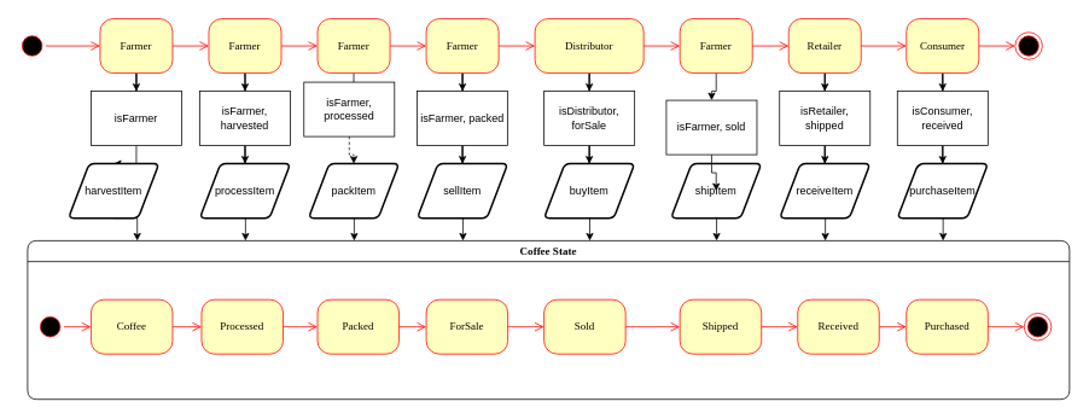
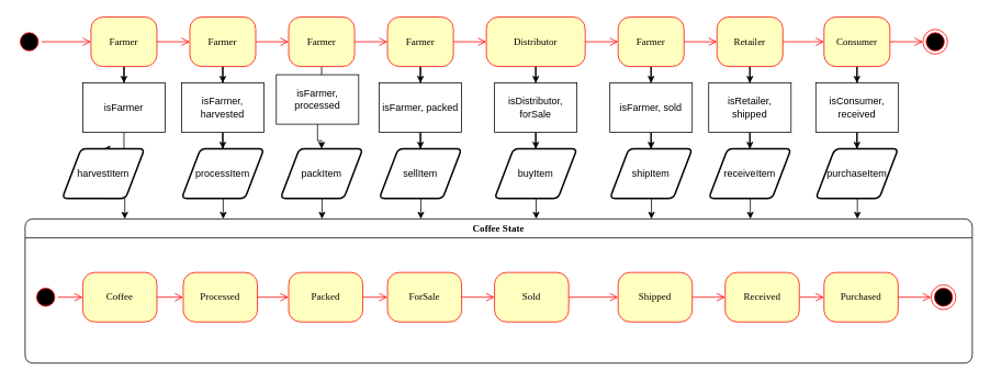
  <mxCell id="0" />
  <mxCell id="1" parent="0" />
  <mxCell id="2" value="" style="ellipse;html=1;shape=startState;fillColor=#000000;strokeColor=#ff0000;rounded=1;shadow=0;comic=0;labelBackgroundColor=none;fontFamily=Verdana;fontSize=12;fontColor=#000000;align=center;direction=south;" parent="1" vertex="1"><mxGeometry x="20" y="35" width="30" height="30" as="geometry" /></mxCell>
  <mxCell id="3" value="" style="edgeStyle=orthogonalEdgeStyle;rounded=0;orthogonalLoop=1;jettySize=auto;html=1;" edge="1" parent="1" source="4" target="50"><mxGeometry relative="1" as="geometry" /></mxCell>
  <mxCell id="4" value="Farmer" style="rounded=1;whiteSpace=wrap;html=1;arcSize=24;fillColor=#ffffc0;strokeColor=#ff0000;shadow=0;comic=0;labelBackgroundColor=none;fontFamily=Verdana;fontSize=12;fontColor=#000000;align=center;" parent="1" vertex="1"><mxGeometry x="110" y="20" width="80" height="60" as="geometry" /></mxCell>
  <mxCell id="5" value="Coffee State" style="swimlane;whiteSpace=wrap;html=1;rounded=1;shadow=0;comic=0;labelBackgroundColor=none;strokeWidth=1;fontFamily=Verdana;fontSize=12;align=center;" parent="1" vertex="1"><mxGeometry x="30" y="265" width="1150" height="175" as="geometry" /></mxCell>
  <mxCell id="6" style="edgeStyle=elbowEdgeStyle;html=1;labelBackgroundColor=none;endArrow=open;endSize=8;strokeColor=#ff0000;fontFamily=Verdana;fontSize=12;align=left;" parent="5" source="7" target="12" edge="1"><mxGeometry relative="1" as="geometry" /></mxCell>
  <mxCell id="7" value="Coffee" style="rounded=1;whiteSpace=wrap;html=1;arcSize=24;fillColor=#ffffc0;strokeColor=#ff0000;shadow=0;comic=0;labelBackgroundColor=none;fontFamily=Verdana;fontSize=12;fontColor=#000000;align=center;" parent="5" vertex="1"><mxGeometry x="70" y="65" width="90" height="60" as="geometry" /></mxCell>
  <mxCell id="8" value="" style="ellipse;html=1;shape=endState;fillColor=#000000;strokeColor=#ff0000;rounded=1;shadow=0;comic=0;labelBackgroundColor=none;fontFamily=Verdana;fontSize=12;fontColor=#000000;align=center;" parent="5" vertex="1"><mxGeometry x="1100" y="80" width="30" height="30" as="geometry" /></mxCell>
  <mxCell id="9" style="edgeStyle=elbowEdgeStyle;html=1;labelBackgroundColor=none;endArrow=open;endSize=8;strokeColor=#ff0000;fontFamily=Verdana;fontSize=12;align=left;" parent="5" source="10" target="7" edge="1"><mxGeometry relative="1" as="geometry" /></mxCell>
  <mxCell id="10" value="" style="ellipse;html=1;shape=startState;fillColor=#000000;strokeColor=#ff0000;rounded=1;shadow=0;comic=0;labelBackgroundColor=none;fontFamily=Verdana;fontSize=12;fontColor=#000000;align=center;direction=south;" parent="5" vertex="1"><mxGeometry x="10" y="80" width="30" height="30" as="geometry" /></mxCell>
  <mxCell id="11" style="edgeStyle=elbowEdgeStyle;html=1;labelBackgroundColor=none;endArrow=open;endSize=8;strokeColor=#ff0000;fontFamily=Verdana;fontSize=12;align=left;" parent="5" source="12" target="14" edge="1"><mxGeometry relative="1" as="geometry" /></mxCell>
  <mxCell id="12" value="Processed" style="rounded=1;whiteSpace=wrap;html=1;arcSize=24;fillColor=#ffffc0;strokeColor=#ff0000;shadow=0;comic=0;labelBackgroundColor=none;fontFamily=Verdana;fontSize=12;fontColor=#000000;align=center;" parent="5" vertex="1"><mxGeometry x="192" y="65" width="90" height="60" as="geometry" /></mxCell>
  <mxCell id="13" style="edgeStyle=elbowEdgeStyle;html=1;labelBackgroundColor=none;endArrow=open;endSize=8;strokeColor=#ff0000;fontFamily=Verdana;fontSize=12;align=left;entryX=0;entryY=0.5;entryDx=0;entryDy=0;" parent="5" source="20" target="22" edge="1"><mxGeometry relative="1" as="geometry"><mxPoint x="1060" y="95" as="targetPoint" /></mxGeometry></mxCell>
  <mxCell id="14" value="Packed" style="rounded=1;whiteSpace=wrap;html=1;arcSize=24;fillColor=#ffffc0;strokeColor=#ff0000;shadow=0;comic=0;labelBackgroundColor=none;fontFamily=Verdana;fontSize=12;fontColor=#000000;align=center;" parent="5" vertex="1"><mxGeometry x="320" y="65" width="90" height="60" as="geometry" /></mxCell>
  <mxCell id="15" value="ForSale" style="rounded=1;whiteSpace=wrap;html=1;arcSize=24;fillColor=#ffffc0;strokeColor=#ff0000;shadow=0;comic=0;labelBackgroundColor=none;fontFamily=Verdana;fontSize=12;fontColor=#000000;align=center;" vertex="1" parent="5"><mxGeometry x="440" y="65" width="90" height="60" as="geometry" /></mxCell>
  <mxCell id="16" style="edgeStyle=elbowEdgeStyle;html=1;labelBackgroundColor=none;endArrow=open;endSize=8;strokeColor=#ff0000;fontFamily=Verdana;fontSize=12;align=left;" edge="1" parent="5" source="14" target="15"><mxGeometry relative="1" as="geometry"><mxPoint x="450" y="420" as="sourcePoint" /><mxPoint x="855" y="420" as="targetPoint" /></mxGeometry></mxCell>
  <mxCell id="17" value="Sold" style="rounded=1;whiteSpace=wrap;html=1;arcSize=24;fillColor=#ffffc0;strokeColor=#ff0000;shadow=0;comic=0;labelBackgroundColor=none;fontFamily=Verdana;fontSize=12;fontColor=#000000;align=center;" vertex="1" parent="5"><mxGeometry x="570" y="65" width="90" height="60" as="geometry" /></mxCell>
  <mxCell id="18" value="Shipped" style="rounded=1;whiteSpace=wrap;html=1;arcSize=24;fillColor=#ffffc0;strokeColor=#ff0000;shadow=0;comic=0;labelBackgroundColor=none;fontFamily=Verdana;fontSize=12;fontColor=#000000;align=center;" vertex="1" parent="5"><mxGeometry x="720" y="65" width="90" height="60" as="geometry" /></mxCell>
  <mxCell id="19" style="edgeStyle=elbowEdgeStyle;html=1;labelBackgroundColor=none;endArrow=open;endSize=8;strokeColor=#ff0000;fontFamily=Verdana;fontSize=12;align=left;" edge="1" parent="5" source="15"><mxGeometry relative="1" as="geometry"><mxPoint x="570" y="420" as="sourcePoint" /><mxPoint x="570" y="95" as="targetPoint" /></mxGeometry></mxCell>
  <mxCell id="20" value="Received" style="rounded=1;whiteSpace=wrap;html=1;arcSize=24;fillColor=#ffffc0;strokeColor=#ff0000;shadow=0;comic=0;labelBackgroundColor=none;fontFamily=Verdana;fontSize=12;fontColor=#000000;align=center;" vertex="1" parent="5"><mxGeometry x="850" y="65" width="90" height="60" as="geometry" /></mxCell>
  <mxCell id="21" style="edgeStyle=elbowEdgeStyle;html=1;labelBackgroundColor=none;endArrow=open;endSize=8;strokeColor=#ff0000;fontFamily=Verdana;fontSize=12;align=left;" edge="1" parent="5" source="18" target="20"><mxGeometry relative="1" as="geometry"><mxPoint x="850" y="420" as="sourcePoint" /><mxPoint x="1100" y="420" as="targetPoint" /></mxGeometry></mxCell>
  <mxCell id="22" value="Purchased" style="rounded=1;whiteSpace=wrap;html=1;arcSize=24;fillColor=#ffffc0;strokeColor=#ff0000;shadow=0;comic=0;labelBackgroundColor=none;fontFamily=Verdana;fontSize=12;fontColor=#000000;align=center;" vertex="1" parent="5"><mxGeometry x="970" y="65" width="90" height="60" as="geometry" /></mxCell>
  <mxCell id="23" style="edgeStyle=elbowEdgeStyle;html=1;labelBackgroundColor=none;endArrow=open;endSize=8;strokeColor=#ff0000;fontFamily=Verdana;fontSize=12;align=left;exitX=1;exitY=0.5;exitDx=0;exitDy=0;entryX=0;entryY=0.5;entryDx=0;entryDy=0;" edge="1" parent="5" source="17" target="18"><mxGeometry relative="1" as="geometry"><mxPoint x="820" y="105" as="sourcePoint" /><mxPoint x="710" y="95" as="targetPoint" /></mxGeometry></mxCell>
  <mxCell id="24" style="edgeStyle=elbowEdgeStyle;html=1;labelBackgroundColor=none;endArrow=open;endSize=8;strokeColor=#ff0000;fontFamily=Verdana;fontSize=12;align=left;entryX=0;entryY=0.5;entryDx=0;entryDy=0;exitX=1;exitY=0.5;exitDx=0;exitDy=0;" edge="1" parent="5" source="22" target="8"><mxGeometry relative="1" as="geometry"><mxPoint x="950" y="105" as="sourcePoint" /><mxPoint x="980" y="105" as="targetPoint" /></mxGeometry></mxCell>
  <mxCell id="25" style="edgeStyle=orthogonalEdgeStyle;html=1;labelBackgroundColor=none;endArrow=open;endSize=8;strokeColor=#ff0000;fontFamily=Verdana;fontSize=12;align=left;" parent="1" source="2" target="4" edge="1"><mxGeometry relative="1" as="geometry" /></mxCell>
  <mxCell id="26" value="" style="edgeStyle=orthogonalEdgeStyle;rounded=0;orthogonalLoop=1;jettySize=auto;html=1;" edge="1" parent="1" source="27" target="60"><mxGeometry relative="1" as="geometry" /></mxCell>
  <mxCell id="27" value="Farmer" style="rounded=1;whiteSpace=wrap;html=1;arcSize=24;fillColor=#ffffc0;strokeColor=#ff0000;shadow=0;comic=0;labelBackgroundColor=none;fontFamily=Verdana;fontSize=12;fontColor=#000000;align=center;" vertex="1" parent="1"><mxGeometry x="230" y="20" width="80" height="60" as="geometry" /></mxCell>
  <mxCell id="28" value="" style="edgeStyle=orthogonalEdgeStyle;rounded=0;orthogonalLoop=1;jettySize=auto;html=1;" edge="1" parent="1" source="29" target="64"><mxGeometry relative="1" as="geometry" /></mxCell>
  <mxCell id="29" value="Farmer" style="rounded=1;whiteSpace=wrap;html=1;arcSize=24;fillColor=#ffffc0;strokeColor=#ff0000;shadow=0;comic=0;labelBackgroundColor=none;fontFamily=Verdana;fontSize=12;fontColor=#000000;align=center;" vertex="1" parent="1"><mxGeometry x="470" y="20" width="80" height="60" as="geometry" /></mxCell>
  <mxCell id="30" value="" style="edgeStyle=orthogonalEdgeStyle;rounded=0;orthogonalLoop=1;jettySize=auto;html=1;" edge="1" parent="1" source="31" target="66"><mxGeometry relative="1" as="geometry" /></mxCell>
  <mxCell id="31" value="Distributor" style="rounded=1;whiteSpace=wrap;html=1;arcSize=24;fillColor=#ffffc0;strokeColor=#ff0000;shadow=0;comic=0;labelBackgroundColor=none;fontFamily=Verdana;fontSize=12;fontColor=#000000;align=center;" vertex="1" parent="1"><mxGeometry x="590" y="20" width="120" height="60" as="geometry" /></mxCell>
  <mxCell id="32" value="" style="edgeStyle=orthogonalEdgeStyle;rounded=0;orthogonalLoop=1;jettySize=auto;html=1;" edge="1" parent="1" source="33" target="62"><mxGeometry relative="1" as="geometry" /></mxCell>
  <mxCell id="33" value="Farmer" style="rounded=1;whiteSpace=wrap;html=1;arcSize=24;fillColor=#ffffc0;strokeColor=#ff0000;shadow=0;comic=0;labelBackgroundColor=none;fontFamily=Verdana;fontSize=12;fontColor=#000000;align=center;" vertex="1" parent="1"><mxGeometry x="350" y="20" width="80" height="60" as="geometry" /></mxCell>
  <mxCell id="34" value="" style="edgeStyle=orthogonalEdgeStyle;rounded=0;orthogonalLoop=1;jettySize=auto;html=1;" edge="1" parent="1" source="35" target="68"><mxGeometry relative="1" as="geometry" /></mxCell>
  <mxCell id="35" value="Farmer" style="rounded=1;whiteSpace=wrap;html=1;arcSize=24;fillColor=#ffffc0;strokeColor=#ff0000;shadow=0;comic=0;labelBackgroundColor=none;fontFamily=Verdana;fontSize=12;fontColor=#000000;align=center;" vertex="1" parent="1"><mxGeometry x="750" y="20" width="80" height="60" as="geometry" /></mxCell>
  <mxCell id="36" value="" style="edgeStyle=orthogonalEdgeStyle;rounded=0;orthogonalLoop=1;jettySize=auto;html=1;" edge="1" parent="1" source="37" target="70"><mxGeometry relative="1" as="geometry" /></mxCell>
  <mxCell id="37" value="Retailer" style="rounded=1;whiteSpace=wrap;html=1;arcSize=24;fillColor=#ffffc0;strokeColor=#ff0000;shadow=0;comic=0;labelBackgroundColor=none;fontFamily=Verdana;fontSize=12;fontColor=#000000;align=center;" vertex="1" parent="1"><mxGeometry x="870" y="20" width="80" height="60" as="geometry" /></mxCell>
  <mxCell id="38" value="" style="edgeStyle=orthogonalEdgeStyle;rounded=0;orthogonalLoop=1;jettySize=auto;html=1;" edge="1" parent="1" source="39" target="72"><mxGeometry relative="1" as="geometry" /></mxCell>
  <mxCell id="39" value="Consumer" style="rounded=1;whiteSpace=wrap;html=1;arcSize=24;fillColor=#ffffc0;strokeColor=#ff0000;shadow=0;comic=0;labelBackgroundColor=none;fontFamily=Verdana;fontSize=12;fontColor=#000000;align=center;" vertex="1" parent="1"><mxGeometry x="1000" y="20" width="80" height="60" as="geometry" /></mxCell>
  <mxCell id="40" value="" style="ellipse;html=1;shape=endState;fillColor=#000000;strokeColor=#ff0000;rounded=1;shadow=0;comic=0;labelBackgroundColor=none;fontFamily=Verdana;fontSize=12;fontColor=#000000;align=center;" vertex="1" parent="1"><mxGeometry x="1120" y="35" width="30" height="30" as="geometry" /></mxCell>
  <mxCell id="41" style="edgeStyle=orthogonalEdgeStyle;html=1;labelBackgroundColor=none;endArrow=open;endSize=8;strokeColor=#ff0000;fontFamily=Verdana;fontSize=12;align=left;exitX=1;exitY=0.5;exitDx=0;exitDy=0;entryX=0;entryY=0.5;entryDx=0;entryDy=0;" edge="1" parent="1" source="4" target="27"><mxGeometry relative="1" as="geometry"><mxPoint x="210" y="120" as="sourcePoint" /><mxPoint x="270" y="120" as="targetPoint" /></mxGeometry></mxCell>
  <mxCell id="42" style="edgeStyle=orthogonalEdgeStyle;html=1;labelBackgroundColor=none;endArrow=open;endSize=8;strokeColor=#ff0000;fontFamily=Verdana;fontSize=12;align=left;exitX=1;exitY=0.5;exitDx=0;exitDy=0;entryX=0;entryY=0.5;entryDx=0;entryDy=0;" edge="1" parent="1" source="27" target="33"><mxGeometry relative="1" as="geometry"><mxPoint x="200" y="60" as="sourcePoint" /><mxPoint x="240" y="60" as="targetPoint" /></mxGeometry></mxCell>
  <mxCell id="43" style="edgeStyle=orthogonalEdgeStyle;html=1;labelBackgroundColor=none;endArrow=open;endSize=8;strokeColor=#ff0000;fontFamily=Verdana;fontSize=12;align=left;exitX=1;exitY=0.5;exitDx=0;exitDy=0;entryX=0;entryY=0.5;entryDx=0;entryDy=0;" edge="1" parent="1" source="33" target="29"><mxGeometry relative="1" as="geometry"><mxPoint x="320" y="60" as="sourcePoint" /><mxPoint x="360" y="60" as="targetPoint" /></mxGeometry></mxCell>
  <mxCell id="44" style="edgeStyle=orthogonalEdgeStyle;html=1;labelBackgroundColor=none;endArrow=open;endSize=8;strokeColor=#ff0000;fontFamily=Verdana;fontSize=12;align=left;entryX=0;entryY=0.5;entryDx=0;entryDy=0;" edge="1" parent="1" source="29" target="31"><mxGeometry relative="1" as="geometry"><mxPoint x="550" y="50" as="sourcePoint" /><mxPoint x="480" y="60" as="targetPoint" /></mxGeometry></mxCell>
  <mxCell id="45" style="edgeStyle=orthogonalEdgeStyle;html=1;labelBackgroundColor=none;endArrow=open;endSize=8;strokeColor=#ff0000;fontFamily=Verdana;fontSize=12;align=left;entryX=0;entryY=0.5;entryDx=0;entryDy=0;exitX=1;exitY=0.5;exitDx=0;exitDy=0;" edge="1" parent="1" source="31" target="35"><mxGeometry relative="1" as="geometry"><mxPoint x="560" y="60" as="sourcePoint" /><mxPoint x="600" y="60" as="targetPoint" /></mxGeometry></mxCell>
  <mxCell id="46" style="edgeStyle=orthogonalEdgeStyle;html=1;labelBackgroundColor=none;endArrow=open;endSize=8;strokeColor=#ff0000;fontFamily=Verdana;fontSize=12;align=left;entryX=0;entryY=0.5;entryDx=0;entryDy=0;" edge="1" parent="1" source="35" target="37"><mxGeometry relative="1" as="geometry"><mxPoint x="830" y="50" as="sourcePoint" /><mxPoint x="760" y="60" as="targetPoint" /></mxGeometry></mxCell>
  <mxCell id="47" style="edgeStyle=orthogonalEdgeStyle;html=1;labelBackgroundColor=none;endArrow=open;endSize=8;strokeColor=#ff0000;fontFamily=Verdana;fontSize=12;align=left;entryX=0;entryY=0.5;entryDx=0;entryDy=0;exitX=1;exitY=0.5;exitDx=0;exitDy=0;" edge="1" parent="1" source="37" target="39"><mxGeometry relative="1" as="geometry"><mxPoint x="840" y="60" as="sourcePoint" /><mxPoint x="880" y="60" as="targetPoint" /></mxGeometry></mxCell>
  <mxCell id="48" style="edgeStyle=orthogonalEdgeStyle;html=1;labelBackgroundColor=none;endArrow=open;endSize=8;strokeColor=#ff0000;fontFamily=Verdana;fontSize=12;align=left;entryX=0;entryY=0.5;entryDx=0;entryDy=0;exitX=1;exitY=0.5;exitDx=0;exitDy=0;" edge="1" parent="1" source="39" target="40"><mxGeometry relative="1" as="geometry"><mxPoint x="1100" y="80" as="sourcePoint" /><mxPoint x="1000" y="60" as="targetPoint" /></mxGeometry></mxCell>
  <mxCell id="49" value="" style="edgeStyle=orthogonalEdgeStyle;rounded=0;orthogonalLoop=1;jettySize=auto;html=1;" edge="1" parent="1" source="50" target="52"><mxGeometry relative="1" as="geometry" /></mxCell>
  <mxCell id="50" value="isFarmer" style="rounded=0;whiteSpace=wrap;html=1;" vertex="1" parent="1"><mxGeometry x="100" y="100" width="100" height="60" as="geometry" /></mxCell>
  <mxCell id="51" value="processItem" style="shape=parallelogram;html=1;strokeWidth=2;perimeter=parallelogramPerimeter;whiteSpace=wrap;rounded=1;arcSize=12;size=0.23;" vertex="1" parent="1"><mxGeometry x="220" y="180" width="100" height="60" as="geometry" /></mxCell>
  <mxCell id="52" value="harvestItem" style="shape=parallelogram;html=1;strokeWidth=2;perimeter=parallelogramPerimeter;whiteSpace=wrap;rounded=1;arcSize=12;size=0.23;" vertex="1" parent="1"><mxGeometry x="75" y="180" width="100" height="60" as="geometry" /></mxCell>
  <mxCell id="53" value="packItem" style="shape=parallelogram;html=1;strokeWidth=2;perimeter=parallelogramPerimeter;whiteSpace=wrap;rounded=1;arcSize=12;size=0.23;" vertex="1" parent="1"><mxGeometry x="340" y="180" width="100" height="60" as="geometry" /></mxCell>
  <mxCell id="54" value="sellItem" style="shape=parallelogram;html=1;strokeWidth=2;perimeter=parallelogramPerimeter;whiteSpace=wrap;rounded=1;arcSize=12;size=0.23;" vertex="1" parent="1"><mxGeometry x="460" y="180" width="100" height="60" as="geometry" /></mxCell>
  <mxCell id="55" value="buyItem" style="shape=parallelogram;html=1;strokeWidth=2;perimeter=parallelogramPerimeter;whiteSpace=wrap;rounded=1;arcSize=12;size=0.23;" vertex="1" parent="1"><mxGeometry x="600" y="180" width="100" height="60" as="geometry" /></mxCell>
  <mxCell id="56" value="shipItem" style="shape=parallelogram;html=1;strokeWidth=2;perimeter=parallelogramPerimeter;whiteSpace=wrap;rounded=1;arcSize=12;size=0.23;" vertex="1" parent="1"><mxGeometry x="740" y="180" width="100" height="60" as="geometry" /></mxCell>
  <mxCell id="57" value="receiveItem" style="shape=parallelogram;html=1;strokeWidth=2;perimeter=parallelogramPerimeter;whiteSpace=wrap;rounded=1;arcSize=12;size=0.23;" vertex="1" parent="1"><mxGeometry x="860" y="180" width="100" height="60" as="geometry" /></mxCell>
  <mxCell id="58" value="purchaseItem" style="shape=parallelogram;html=1;strokeWidth=2;perimeter=parallelogramPerimeter;whiteSpace=wrap;rounded=1;arcSize=12;size=0.23;" vertex="1" parent="1"><mxGeometry x="990" y="180" width="100" height="60" as="geometry" /></mxCell>
  <mxCell id="59" value="" style="edgeStyle=orthogonalEdgeStyle;rounded=0;orthogonalLoop=1;jettySize=auto;html=1;" edge="1" parent="1" source="60" target="51"><mxGeometry relative="1" as="geometry" /></mxCell>
  <mxCell id="60" value="isFarmer, harvested" style="rounded=0;whiteSpace=wrap;html=1;" vertex="1" parent="1"><mxGeometry x="220" y="100" width="100" height="60" as="geometry" /></mxCell>
- <mxCell id="61" value="" style="edgeStyle=orthogonalEdgeStyle;rounded=0;orthogonalLoop=1;jettySize=auto;html=1;dashed=1;" edge="1" parent="1" source="62" target="53"><mxGeometry relative="1" as="geometry" /></mxCell>
+ <mxCell id="61" value="" style="edgeStyle=orthogonalEdgeStyle;rounded=0;orthogonalLoop=1;jettySize=auto;html=1;" edge="1" parent="1" source="62" target="53"><mxGeometry relative="1" as="geometry" /></mxCell>
  <mxCell id="62" value="isFarmer, processed" style="rounded=0;whiteSpace=wrap;html=1;" vertex="1" parent="1"><mxGeometry x="335" y="90" width="100" height="60" as="geometry" /></mxCell>
  <mxCell id="63" value="" style="edgeStyle=orthogonalEdgeStyle;rounded=0;orthogonalLoop=1;jettySize=auto;html=1;" edge="1" parent="1" source="64" target="54"><mxGeometry relative="1" as="geometry" /></mxCell>
  <mxCell id="64" value="isFarmer, packed" style="rounded=0;whiteSpace=wrap;html=1;" vertex="1" parent="1"><mxGeometry x="460" y="100" width="100" height="60" as="geometry" /></mxCell>
  <mxCell id="65" value="" style="edgeStyle=orthogonalEdgeStyle;rounded=0;orthogonalLoop=1;jettySize=auto;html=1;" edge="1" parent="1" source="66" target="55"><mxGeometry relative="1" as="geometry" /></mxCell>
  <mxCell id="66" value="isDistributor, forSale" style="rounded=0;whiteSpace=wrap;html=1;" vertex="1" parent="1"><mxGeometry x="600" y="100" width="100" height="60" as="geometry" /></mxCell>
  <mxCell id="67" value="" style="edgeStyle=orthogonalEdgeStyle;rounded=0;orthogonalLoop=1;jettySize=auto;html=1;" edge="1" parent="1" source="68" target="56"><mxGeometry relative="1" as="geometry" /></mxCell>
- <mxCell id="68" value="isFarmer, sold" style="rounded=0;whiteSpace=wrap;html=1;" vertex="1" parent="1"><mxGeometry x="735" y="110" width="100" height="60" as="geometry" /></mxCell>
+ <mxCell id="68" value="isFarmer, sold" style="rounded=0;whiteSpace=wrap;html=1;" vertex="1" parent="1"><mxGeometry x="740" y="100" width="100" height="60" as="geometry" /></mxCell>
  <mxCell id="69" value="" style="edgeStyle=orthogonalEdgeStyle;rounded=0;orthogonalLoop=1;jettySize=auto;html=1;" edge="1" parent="1" source="70" target="57"><mxGeometry relative="1" as="geometry" /></mxCell>
  <mxCell id="70" value="isRetailer, shipped" style="rounded=0;whiteSpace=wrap;html=1;" vertex="1" parent="1"><mxGeometry x="860" y="100" width="100" height="60" as="geometry" /></mxCell>
  <mxCell id="71" value="" style="edgeStyle=orthogonalEdgeStyle;rounded=0;orthogonalLoop=1;jettySize=auto;html=1;" edge="1" parent="1" source="72" target="58"><mxGeometry relative="1" as="geometry" /></mxCell>
  <mxCell id="72" value="isConsumer, received" style="rounded=0;whiteSpace=wrap;html=1;" vertex="1" parent="1"><mxGeometry x="990" y="100" width="100" height="60" as="geometry" /></mxCell>
  <mxCell id="73" value="" style="edgeStyle=orthogonalEdgeStyle;rounded=0;orthogonalLoop=1;jettySize=auto;html=1;exitX=0.5;exitY=1;exitDx=0;exitDy=0;" edge="1" parent="1" source="52"><mxGeometry relative="1" as="geometry"><mxPoint x="160" y="170" as="sourcePoint" /><mxPoint x="151" y="265" as="targetPoint" /><Array as="points"><mxPoint x="151" y="240" /></Array></mxGeometry></mxCell>
  <mxCell id="74" value="" style="edgeStyle=orthogonalEdgeStyle;rounded=0;orthogonalLoop=1;jettySize=auto;html=1;exitX=0.5;exitY=1;exitDx=0;exitDy=0;" edge="1" parent="1"><mxGeometry relative="1" as="geometry"><mxPoint x="269.5" y="240" as="sourcePoint" /><mxPoint x="270.5" y="265" as="targetPoint" /><Array as="points"><mxPoint x="270.5" y="240" /></Array></mxGeometry></mxCell>
  <mxCell id="75" value="" style="edgeStyle=orthogonalEdgeStyle;rounded=0;orthogonalLoop=1;jettySize=auto;html=1;exitX=0.5;exitY=1;exitDx=0;exitDy=0;" edge="1" parent="1"><mxGeometry relative="1" as="geometry"><mxPoint x="389.49" y="240" as="sourcePoint" /><mxPoint x="390.49" y="265" as="targetPoint" /><Array as="points"><mxPoint x="390.49" y="240" /></Array></mxGeometry></mxCell>
  <mxCell id="76" value="" style="edgeStyle=orthogonalEdgeStyle;rounded=0;orthogonalLoop=1;jettySize=auto;html=1;exitX=0.5;exitY=1;exitDx=0;exitDy=0;" edge="1" parent="1"><mxGeometry relative="1" as="geometry"><mxPoint x="509.48" y="240" as="sourcePoint" /><mxPoint x="510.48" y="265" as="targetPoint" /><Array as="points"><mxPoint x="510.48" y="240" /></Array></mxGeometry></mxCell>
  <mxCell id="77" value="" style="edgeStyle=orthogonalEdgeStyle;rounded=0;orthogonalLoop=1;jettySize=auto;html=1;exitX=0.5;exitY=1;exitDx=0;exitDy=0;" edge="1" parent="1"><mxGeometry relative="1" as="geometry"><mxPoint x="649.48" y="240" as="sourcePoint" /><mxPoint x="650.48" y="265" as="targetPoint" /><Array as="points"><mxPoint x="650.48" y="240" /></Array></mxGeometry></mxCell>
  <mxCell id="78" value="" style="edgeStyle=orthogonalEdgeStyle;rounded=0;orthogonalLoop=1;jettySize=auto;html=1;exitX=0.5;exitY=1;exitDx=0;exitDy=0;" edge="1" parent="1"><mxGeometry relative="1" as="geometry"><mxPoint x="789.48" y="240" as="sourcePoint" /><mxPoint x="790.48" y="265" as="targetPoint" /><Array as="points"><mxPoint x="790.48" y="240" /></Array></mxGeometry></mxCell>
  <mxCell id="79" value="" style="edgeStyle=orthogonalEdgeStyle;rounded=0;orthogonalLoop=1;jettySize=auto;html=1;exitX=0.5;exitY=1;exitDx=0;exitDy=0;" edge="1" parent="1"><mxGeometry relative="1" as="geometry"><mxPoint x="909.48" y="240" as="sourcePoint" /><mxPoint x="910.48" y="265" as="targetPoint" /><Array as="points"><mxPoint x="910.48" y="240" /></Array></mxGeometry></mxCell>
  <mxCell id="80" value="" style="edgeStyle=orthogonalEdgeStyle;rounded=0;orthogonalLoop=1;jettySize=auto;html=1;exitX=0.5;exitY=1;exitDx=0;exitDy=0;" edge="1" parent="1"><mxGeometry relative="1" as="geometry"><mxPoint x="1039.48" y="240" as="sourcePoint" /><mxPoint x="1040.48" y="265" as="targetPoint" /><Array as="points"><mxPoint x="1040.48" y="240" /></Array></mxGeometry></mxCell>
